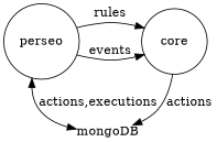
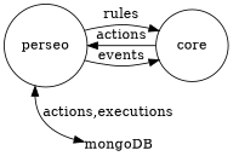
  digraph {
    node [shape=circle]
    n1 [label=mongoDB shape=plain style=dashed]
    perseo
    n3 [label=" core "]
    subgraph sub_1 {
      rank=max
      n1
    }
    subgraph sub_2 {
      rank=same
      perseo
      n3
    }
    perseo -> n1 [dir=both label="actions,executions"]
    perseo -> n3 [label=events]
    perseo -> n3 [label=rules]
-   n3 -> n1 [label=actions]
+   n3 -> perseo [label=actions]
  }
